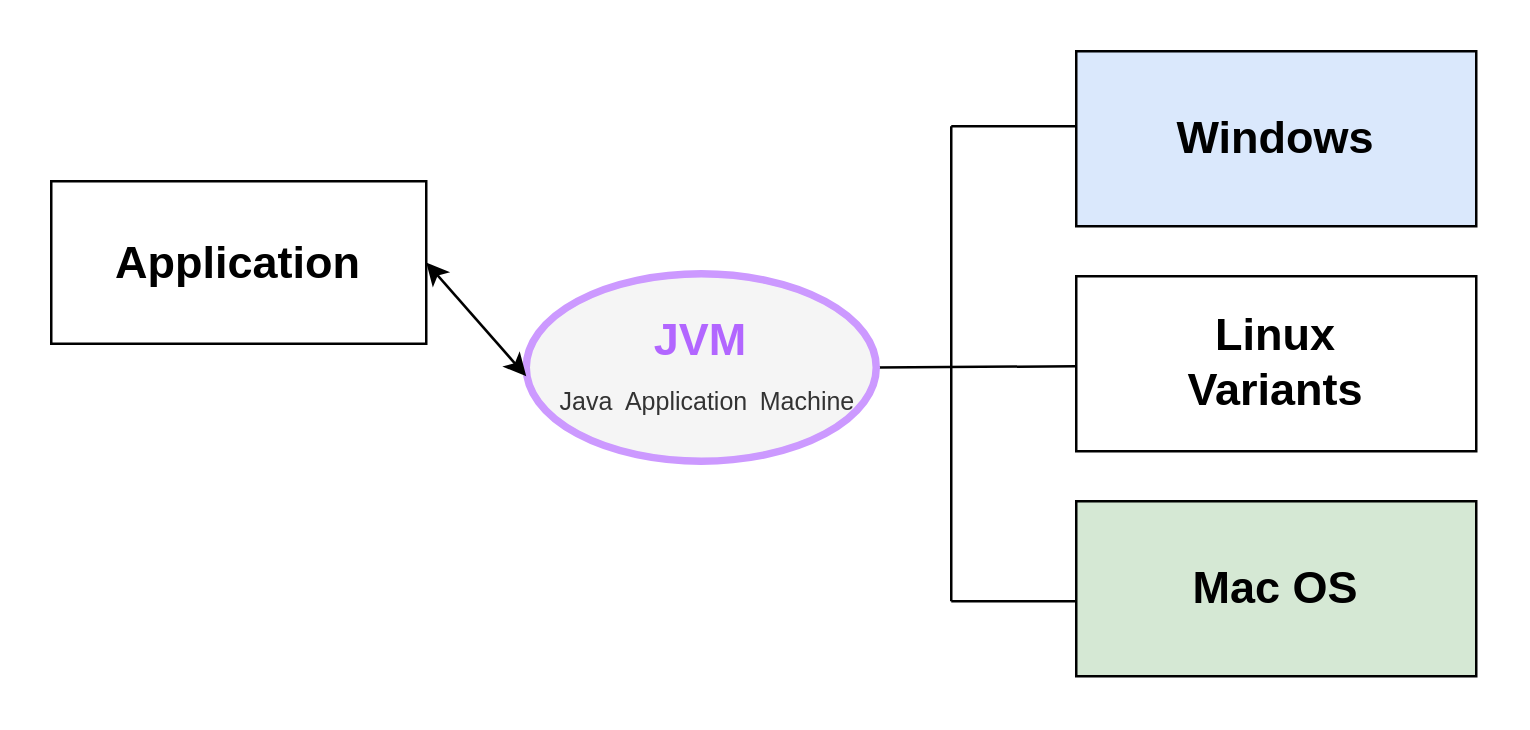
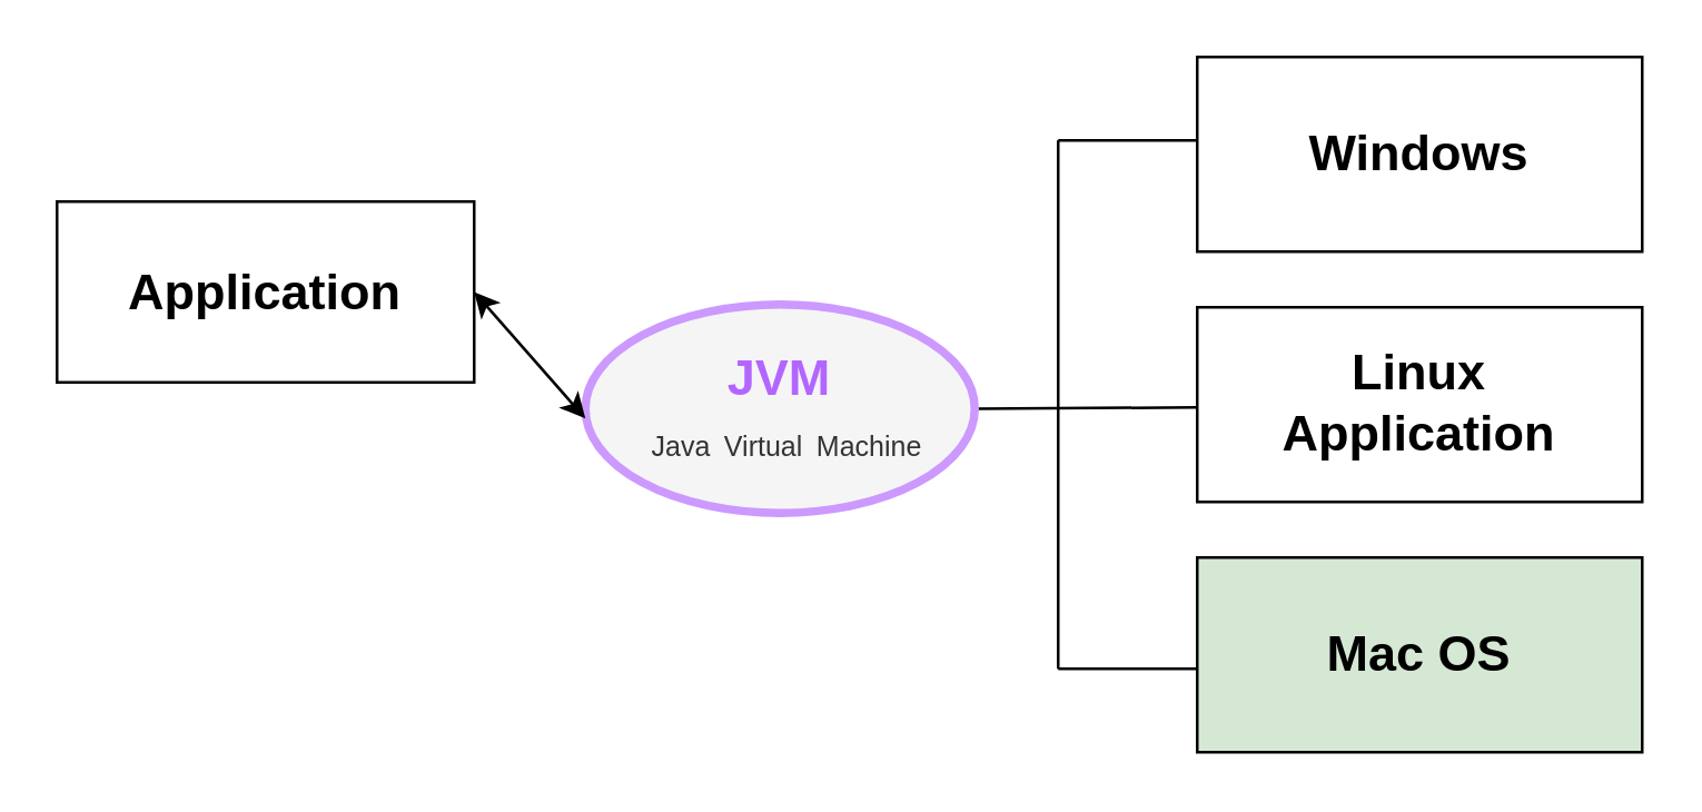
  <mxCell id="0" />
  <mxCell id="1" parent="0" />
- <mxCell id="2" value="&lt;font style=&quot;font-size: 18px;&quot;&gt;&lt;b&gt;Windows&lt;/b&gt;&lt;/font&gt;" style="rounded=0;whiteSpace=wrap;html=1;fillColor=#dae8fc;" vertex="1" parent="1"><mxGeometry x="430" y="20" width="160" height="70" as="geometry" /></mxCell>
- <mxCell id="3" value="&lt;font style=&quot;font-size: 18px;&quot;&gt;&lt;b&gt;Linux&lt;br&gt;Variants&lt;/b&gt;&lt;/font&gt;" style="rounded=0;whiteSpace=wrap;html=1;" vertex="1" parent="1"><mxGeometry x="430" y="110" width="160" height="70" as="geometry" /></mxCell>
+ <mxCell id="2" value="&lt;font style=&quot;font-size: 18px;&quot;&gt;&lt;b&gt;Windows&lt;/b&gt;&lt;/font&gt;" style="rounded=0;whiteSpace=wrap;html=1;" vertex="1" parent="1"><mxGeometry x="430" y="20" width="160" height="70" as="geometry" /></mxCell>
+ <mxCell id="3" value="&lt;font style=&quot;font-size: 18px;&quot;&gt;&lt;b&gt;Linux&lt;br&gt;Application&lt;/b&gt;&lt;/font&gt;" style="rounded=0;whiteSpace=wrap;html=1;" vertex="1" parent="1"><mxGeometry x="430" y="110" width="160" height="70" as="geometry" /></mxCell>
  <mxCell id="4" value="&lt;span style=&quot;font-size: 18px;&quot;&gt;&lt;b&gt;Mac OS&lt;/b&gt;&lt;/span&gt;" style="rounded=0;whiteSpace=wrap;html=1;fillColor=#d5e8d4;" vertex="1" parent="1"><mxGeometry x="430" y="200" width="160" height="70" as="geometry" /></mxCell>
  <mxCell id="5" value="" style="endArrow=none;html=1;rounded=0;fontSize=18;" edge="1" parent="1"><mxGeometry width="50" height="50" relative="1" as="geometry"><mxPoint x="380" y="240" as="sourcePoint" /><mxPoint x="380" y="50" as="targetPoint" /></mxGeometry></mxCell>
  <mxCell id="6" value="" style="endArrow=none;html=1;rounded=0;fontSize=18;" edge="1" parent="1"><mxGeometry width="50" height="50" relative="1" as="geometry"><mxPoint x="380" y="240" as="sourcePoint" /><mxPoint x="430" y="240" as="targetPoint" /></mxGeometry></mxCell>
  <mxCell id="7" value="" style="endArrow=none;html=1;rounded=0;fontSize=18;" edge="1" parent="1"><mxGeometry width="50" height="50" relative="1" as="geometry"><mxPoint x="380" y="50" as="sourcePoint" /><mxPoint x="430" y="50" as="targetPoint" /></mxGeometry></mxCell>
  <mxCell id="8" value="" style="endArrow=none;html=1;rounded=0;fontSize=18;exitX=1;exitY=0.5;exitDx=0;exitDy=0;" edge="1" parent="1" source="9"><mxGeometry width="50" height="50" relative="1" as="geometry"><mxPoint x="380" y="146" as="sourcePoint" /><mxPoint x="430" y="146" as="targetPoint" /></mxGeometry></mxCell>
- <mxCell id="9" value="&lt;font color=&quot;#b266ff&quot;&gt;&lt;b&gt;JVM&lt;/b&gt;&lt;br&gt;&lt;/font&gt;&lt;font style=&quot;font-size: 10px;&quot;&gt;&amp;nbsp; Java&lt;/font&gt; &lt;font style=&quot;font-size: 10px;&quot;&gt;Application&lt;/font&gt; &lt;font style=&quot;font-size: 10px;&quot;&gt;Machine&lt;/font&gt;" style="ellipse;whiteSpace=wrap;html=1;fontSize=18;align=center;strokeWidth=3;fillColor=#f5f5f5;fontColor=#333333;strokeColor=#CC99FF;" vertex="1" parent="1"><mxGeometry x="210" y="109" width="140" height="75" as="geometry" /></mxCell>
+ <mxCell id="9" value="&lt;font color=&quot;#b266ff&quot;&gt;&lt;b&gt;JVM&lt;/b&gt;&lt;br&gt;&lt;/font&gt;&lt;font style=&quot;font-size: 10px;&quot;&gt;&amp;nbsp; Java&lt;/font&gt; &lt;font style=&quot;font-size: 10px;&quot;&gt;Virtual&lt;/font&gt; &lt;font style=&quot;font-size: 10px;&quot;&gt;Machine&lt;/font&gt;" style="ellipse;whiteSpace=wrap;html=1;fontSize=18;align=center;strokeWidth=3;fillColor=#f5f5f5;fontColor=#333333;strokeColor=#CC99FF;" vertex="1" parent="1"><mxGeometry x="210" y="109" width="140" height="75" as="geometry" /></mxCell>
  <mxCell id="10" value="&lt;font style=&quot;font-size: 18px;&quot;&gt;&lt;b&gt;Application&lt;/b&gt;&lt;/font&gt;" style="rounded=0;whiteSpace=wrap;html=1;fontSize=10;" vertex="1" parent="1"><mxGeometry x="20" y="72" width="150" height="65" as="geometry" /></mxCell>
  <mxCell id="11" value="" style="endArrow=classic;startArrow=classic;html=1;rounded=0;fontSize=18;exitX=1;exitY=0.5;exitDx=0;exitDy=0;" edge="1" parent="1" source="10"><mxGeometry width="50" height="50" relative="1" as="geometry"><mxPoint x="170" y="190" as="sourcePoint" /><mxPoint x="210" y="150" as="targetPoint" /></mxGeometry></mxCell>
